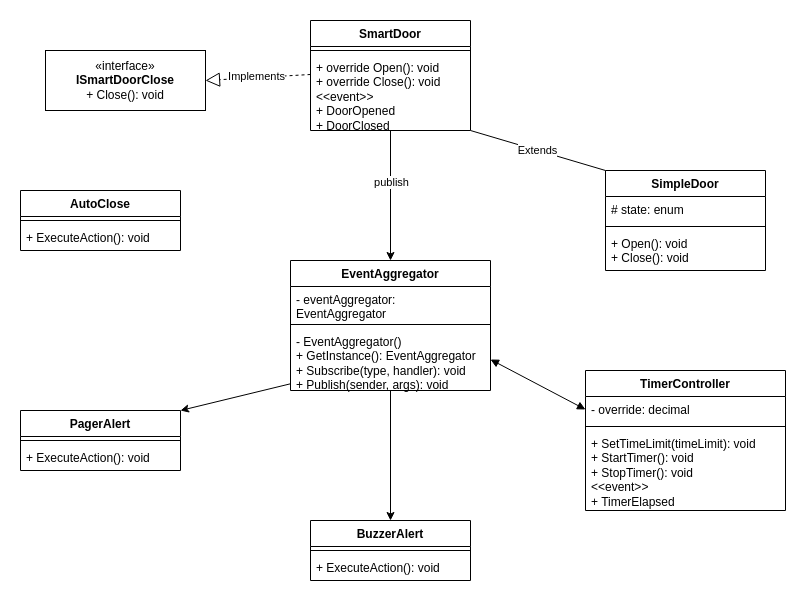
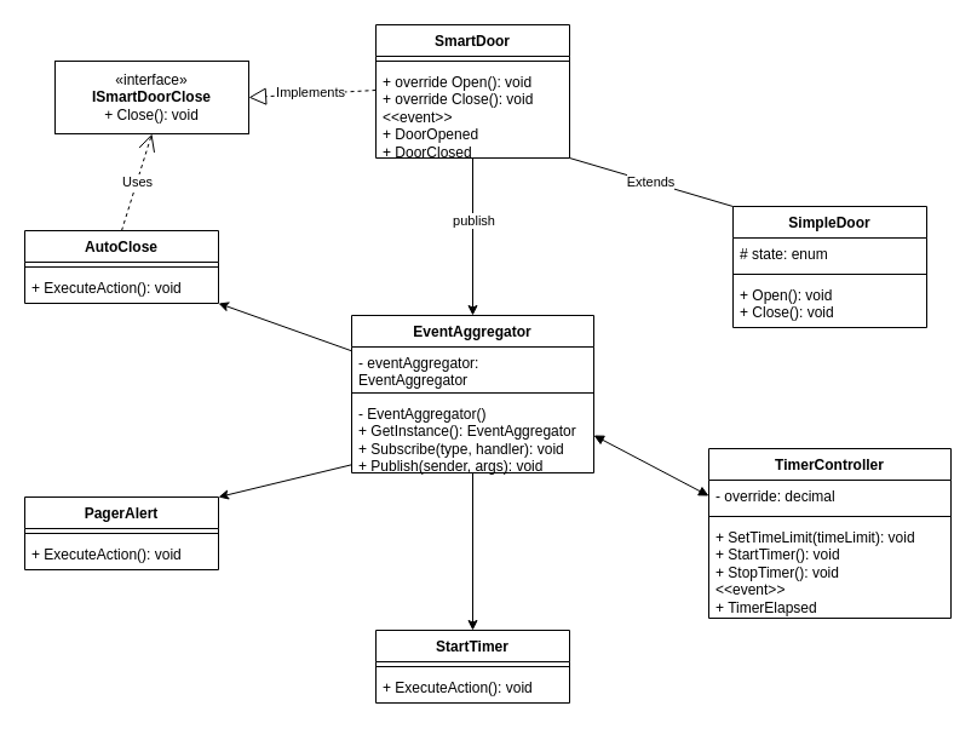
  <mxCell id="0" />
  <mxCell id="1" parent="0" />
  <mxCell id="2" value="SimpleDoor" style="swimlane;fontStyle=1;align=center;verticalAlign=top;childLayout=stackLayout;horizontal=1;startSize=26;horizontalStack=0;resizeParent=1;resizeParentMax=0;resizeLast=0;collapsible=1;marginBottom=0;whiteSpace=wrap;html=1;" vertex="1" parent="1"><mxGeometry x="605" y="170" width="160" height="100" as="geometry" /></mxCell>
  <mxCell id="3" value="# state: enum" style="text;strokeColor=none;fillColor=none;align=left;verticalAlign=top;spacingLeft=4;spacingRight=4;overflow=hidden;rotatable=0;points=[[0,0.5],[1,0.5]];portConstraint=eastwest;whiteSpace=wrap;html=1;" vertex="1" parent="2"><mxGeometry y="26" width="160" height="26" as="geometry" /></mxCell>
  <mxCell id="4" value="" style="line;strokeWidth=1;fillColor=none;align=left;verticalAlign=middle;spacingTop=-1;spacingLeft=3;spacingRight=3;rotatable=0;labelPosition=right;points=[];portConstraint=eastwest;strokeColor=inherit;" vertex="1" parent="2"><mxGeometry y="52" width="160" height="8" as="geometry" /></mxCell>
  <mxCell id="5" value="&lt;div&gt;+ Open(): void&lt;/div&gt;&lt;div&gt;+ Close(): void&lt;br&gt;&lt;/div&gt;" style="text;strokeColor=none;fillColor=none;align=left;verticalAlign=top;spacingLeft=4;spacingRight=4;overflow=hidden;rotatable=0;points=[[0,0.5],[1,0.5]];portConstraint=eastwest;whiteSpace=wrap;html=1;" vertex="1" parent="2"><mxGeometry y="60" width="160" height="40" as="geometry" /></mxCell>
  <mxCell id="6" style="edgeStyle=orthogonalEdgeStyle;rounded=0;orthogonalLoop=1;jettySize=auto;html=1;entryX=0.5;entryY=0;entryDx=0;entryDy=0;" edge="1" parent="1" source="8" target="27"><mxGeometry relative="1" as="geometry" /></mxCell>
  <mxCell id="7" value="publish" style="edgeLabel;html=1;align=center;verticalAlign=middle;resizable=0;points=[];" vertex="1" connectable="0" parent="6"><mxGeometry x="-0.215" relative="1" as="geometry"><mxPoint as="offset" /></mxGeometry></mxCell>
  <mxCell id="8" value="SmartDoor" style="swimlane;fontStyle=1;align=center;verticalAlign=top;childLayout=stackLayout;horizontal=1;startSize=26;horizontalStack=0;resizeParent=1;resizeParentMax=0;resizeLast=0;collapsible=1;marginBottom=0;whiteSpace=wrap;html=1;" vertex="1" parent="1"><mxGeometry x="310" y="20" width="160" height="110" as="geometry" /></mxCell>
  <mxCell id="9" value="" style="line;strokeWidth=1;fillColor=none;align=left;verticalAlign=middle;spacingTop=-1;spacingLeft=3;spacingRight=3;rotatable=0;labelPosition=right;points=[];portConstraint=eastwest;strokeColor=inherit;" vertex="1" parent="8"><mxGeometry y="26" width="160" height="8" as="geometry" /></mxCell>
  <mxCell id="10" value="&lt;div&gt;+ override Open(): void&lt;/div&gt;&lt;div&gt;+ override Close(): void&lt;/div&gt;&lt;div&gt;&amp;lt;&amp;lt;event&amp;gt;&amp;gt;&lt;/div&gt;&lt;div&gt;+ DoorOpened&lt;br&gt;&lt;/div&gt;&lt;div&gt;+ DoorClosed&lt;br&gt;&lt;/div&gt;" style="text;strokeColor=none;fillColor=none;align=left;verticalAlign=top;spacingLeft=4;spacingRight=4;overflow=hidden;rotatable=0;points=[[0,0.5],[1,0.5]];portConstraint=eastwest;whiteSpace=wrap;html=1;" vertex="1" parent="8"><mxGeometry y="34" width="160" height="76" as="geometry" /></mxCell>
  <mxCell id="11" value="TimerController" style="swimlane;fontStyle=1;align=center;verticalAlign=top;childLayout=stackLayout;horizontal=1;startSize=26;horizontalStack=0;resizeParent=1;resizeParentMax=0;resizeLast=0;collapsible=1;marginBottom=0;whiteSpace=wrap;html=1;" vertex="1" parent="1"><mxGeometry x="585" y="370" width="200" height="140" as="geometry" /></mxCell>
  <mxCell id="12" value="- override: decimal" style="text;strokeColor=none;fillColor=none;align=left;verticalAlign=top;spacingLeft=4;spacingRight=4;overflow=hidden;rotatable=0;points=[[0,0.5],[1,0.5]];portConstraint=eastwest;whiteSpace=wrap;html=1;" vertex="1" parent="11"><mxGeometry y="26" width="200" height="26" as="geometry" /></mxCell>
  <mxCell id="13" value="" style="line;strokeWidth=1;fillColor=none;align=left;verticalAlign=middle;spacingTop=-1;spacingLeft=3;spacingRight=3;rotatable=0;labelPosition=right;points=[];portConstraint=eastwest;strokeColor=inherit;" vertex="1" parent="11"><mxGeometry y="52" width="200" height="8" as="geometry" /></mxCell>
  <mxCell id="14" value="&lt;div&gt;+ SetTimeLimit(timeLimit): void&lt;br&gt;&lt;/div&gt;&lt;div&gt;+ StartTimer(): void&lt;/div&gt;&lt;div&gt;+ StopTimer(): void&lt;/div&gt;&lt;div&gt;&amp;lt;&amp;lt;event&amp;gt;&amp;gt;&lt;/div&gt;&lt;div&gt;+ TimerElapsed&lt;br&gt;&lt;/div&gt;" style="text;strokeColor=none;fillColor=none;align=left;verticalAlign=top;spacingLeft=4;spacingRight=4;overflow=hidden;rotatable=0;points=[[0,0.5],[1,0.5]];portConstraint=eastwest;whiteSpace=wrap;html=1;" vertex="1" parent="11"><mxGeometry y="60" width="200" height="80" as="geometry" /></mxCell>
- <mxCell id="15" value="BuzzerAlert" style="swimlane;fontStyle=1;align=center;verticalAlign=top;childLayout=stackLayout;horizontal=1;startSize=26;horizontalStack=0;resizeParent=1;resizeParentMax=0;resizeLast=0;collapsible=1;marginBottom=0;whiteSpace=wrap;html=1;" vertex="1" parent="1"><mxGeometry x="310" y="520" width="160" height="60" as="geometry" /></mxCell>
+ <mxCell id="15" value="StartTimer" style="swimlane;fontStyle=1;align=center;verticalAlign=top;childLayout=stackLayout;horizontal=1;startSize=26;horizontalStack=0;resizeParent=1;resizeParentMax=0;resizeLast=0;collapsible=1;marginBottom=0;whiteSpace=wrap;html=1;" vertex="1" parent="1"><mxGeometry x="310" y="520" width="160" height="60" as="geometry" /></mxCell>
  <mxCell id="16" value="" style="line;strokeWidth=1;fillColor=none;align=left;verticalAlign=middle;spacingTop=-1;spacingLeft=3;spacingRight=3;rotatable=0;labelPosition=right;points=[];portConstraint=eastwest;strokeColor=inherit;" vertex="1" parent="15"><mxGeometry y="26" width="160" height="8" as="geometry" /></mxCell>
  <mxCell id="17" value="+ ExecuteAction(): void" style="text;strokeColor=none;fillColor=none;align=left;verticalAlign=top;spacingLeft=4;spacingRight=4;overflow=hidden;rotatable=0;points=[[0,0.5],[1,0.5]];portConstraint=eastwest;whiteSpace=wrap;html=1;" vertex="1" parent="15"><mxGeometry y="34" width="160" height="26" as="geometry" /></mxCell>
  <mxCell id="18" value="PagerAlert" style="swimlane;fontStyle=1;align=center;verticalAlign=top;childLayout=stackLayout;horizontal=1;startSize=26;horizontalStack=0;resizeParent=1;resizeParentMax=0;resizeLast=0;collapsible=1;marginBottom=0;whiteSpace=wrap;html=1;" vertex="1" parent="1"><mxGeometry x="20" y="410" width="160" height="60" as="geometry" /></mxCell>
  <mxCell id="19" value="" style="line;strokeWidth=1;fillColor=none;align=left;verticalAlign=middle;spacingTop=-1;spacingLeft=3;spacingRight=3;rotatable=0;labelPosition=right;points=[];portConstraint=eastwest;strokeColor=inherit;" vertex="1" parent="18"><mxGeometry y="26" width="160" height="8" as="geometry" /></mxCell>
  <mxCell id="20" value="+ ExecuteAction(): void" style="text;strokeColor=none;fillColor=none;align=left;verticalAlign=top;spacingLeft=4;spacingRight=4;overflow=hidden;rotatable=0;points=[[0,0.5],[1,0.5]];portConstraint=eastwest;whiteSpace=wrap;html=1;" vertex="1" parent="18"><mxGeometry y="34" width="160" height="26" as="geometry" /></mxCell>
  <mxCell id="21" value="AutoClose" style="swimlane;fontStyle=1;align=center;verticalAlign=top;childLayout=stackLayout;horizontal=1;startSize=26;horizontalStack=0;resizeParent=1;resizeParentMax=0;resizeLast=0;collapsible=1;marginBottom=0;whiteSpace=wrap;html=1;" vertex="1" parent="1"><mxGeometry x="20" y="190" width="160" height="60" as="geometry" /></mxCell>
  <mxCell id="22" value="" style="line;strokeWidth=1;fillColor=none;align=left;verticalAlign=middle;spacingTop=-1;spacingLeft=3;spacingRight=3;rotatable=0;labelPosition=right;points=[];portConstraint=eastwest;strokeColor=inherit;" vertex="1" parent="21"><mxGeometry y="26" width="160" height="8" as="geometry" /></mxCell>
  <mxCell id="23" value="+ ExecuteAction(): void" style="text;strokeColor=none;fillColor=none;align=left;verticalAlign=top;spacingLeft=4;spacingRight=4;overflow=hidden;rotatable=0;points=[[0,0.5],[1,0.5]];portConstraint=eastwest;whiteSpace=wrap;html=1;" vertex="1" parent="21"><mxGeometry y="34" width="160" height="26" as="geometry" /></mxCell>
  <mxCell id="24" value="Extends" style="endArrow=none;endSize=16;endFill=0;html=1;rounded=0;exitX=1;exitY=1;exitDx=0;exitDy=0;entryX=0;entryY=0;entryDx=0;entryDy=0;" edge="1" parent="1" source="8" target="2"><mxGeometry width="160" relative="1" as="geometry"><mxPoint x="285" y="510" as="sourcePoint" /><mxPoint x="445" y="510" as="targetPoint" /></mxGeometry></mxCell>
  <mxCell id="25" style="edgeStyle=orthogonalEdgeStyle;rounded=0;orthogonalLoop=1;jettySize=auto;html=1;entryX=0.5;entryY=0;entryDx=0;entryDy=0;" edge="1" parent="1" source="27" target="15"><mxGeometry relative="1" as="geometry" /></mxCell>
+ <mxCell id="26" style="rounded=0;orthogonalLoop=1;jettySize=auto;html=1;entryX=1;entryY=1;entryDx=0;entryDy=0;" edge="1" parent="1" source="27" target="21"><mxGeometry relative="1" as="geometry" /></mxCell>
  <mxCell id="27" value="EventAggregator" style="swimlane;fontStyle=1;align=center;verticalAlign=top;childLayout=stackLayout;horizontal=1;startSize=26;horizontalStack=0;resizeParent=1;resizeParentMax=0;resizeLast=0;collapsible=1;marginBottom=0;whiteSpace=wrap;html=1;" vertex="1" parent="1"><mxGeometry x="290" y="260" width="200" height="130" as="geometry" /></mxCell>
  <mxCell id="28" value="&lt;div&gt;- eventAggregator: EventAggregator&lt;/div&gt;&lt;div&gt;- subscriberList: dictionary&lt;/div&gt;" style="text;strokeColor=none;fillColor=none;align=left;verticalAlign=top;spacingLeft=4;spacingRight=4;overflow=hidden;rotatable=0;points=[[0,0.5],[1,0.5]];portConstraint=eastwest;whiteSpace=wrap;html=1;" vertex="1" parent="27"><mxGeometry y="26" width="200" height="34" as="geometry" /></mxCell>
  <mxCell id="29" value="" style="line;strokeWidth=1;fillColor=none;align=left;verticalAlign=middle;spacingTop=-1;spacingLeft=3;spacingRight=3;rotatable=0;labelPosition=right;points=[];portConstraint=eastwest;strokeColor=inherit;" vertex="1" parent="27"><mxGeometry y="60" width="200" height="8" as="geometry" /></mxCell>
  <mxCell id="30" value="&lt;div&gt;- EventAggregator()&lt;/div&gt;&lt;div&gt;+ GetInstance(): EventAggregator&lt;br&gt;&lt;/div&gt;&lt;div&gt;+ Subscribe(type, handler): void&lt;/div&gt;&lt;div&gt;+ Publish(sender, args): void&lt;br&gt;&lt;/div&gt;" style="text;strokeColor=none;fillColor=none;align=left;verticalAlign=top;spacingLeft=4;spacingRight=4;overflow=hidden;rotatable=0;points=[[0,0.5],[1,0.5]];portConstraint=eastwest;whiteSpace=wrap;html=1;" vertex="1" parent="27"><mxGeometry y="68" width="200" height="62" as="geometry" /></mxCell>
  <mxCell id="31" value="«interface»&lt;br&gt;&lt;div&gt;&lt;b&gt;ISmartDoorClose&lt;/b&gt;&lt;/div&gt;&lt;div&gt;+ Close(): void&lt;br&gt;&lt;/div&gt;" style="html=1;whiteSpace=wrap;" vertex="1" parent="1"><mxGeometry x="45" y="50" width="160" height="60" as="geometry" /></mxCell>
+ <mxCell id="32" value="Uses" style="endArrow=open;endSize=12;dashed=1;html=1;rounded=0;exitX=0.5;exitY=0;exitDx=0;exitDy=0;entryX=0.5;entryY=1;entryDx=0;entryDy=0;" edge="1" parent="1" source="21" target="31"><mxGeometry width="160" relative="1" as="geometry"><mxPoint x="285" y="320" as="sourcePoint" /><mxPoint x="445" y="320" as="targetPoint" /></mxGeometry></mxCell>
  <mxCell id="33" value="" style="endArrow=block;dashed=1;endFill=0;endSize=12;html=1;rounded=0;entryX=1;entryY=0.5;entryDx=0;entryDy=0;exitX=0;exitY=0.263;exitDx=0;exitDy=0;exitPerimeter=0;" edge="1" parent="1" source="10" target="31"><mxGeometry width="160" relative="1" as="geometry"><mxPoint x="265" y="210" as="sourcePoint" /><mxPoint x="425" y="210" as="targetPoint" /></mxGeometry></mxCell>
  <mxCell id="34" value="Implements" style="edgeLabel;html=1;align=center;verticalAlign=middle;resizable=0;points=[];" vertex="1" connectable="0" parent="33"><mxGeometry x="0.019" y="-2" relative="1" as="geometry"><mxPoint as="offset" /></mxGeometry></mxCell>
  <mxCell id="35" style="rounded=0;orthogonalLoop=1;jettySize=auto;html=1;entryX=1;entryY=0;entryDx=0;entryDy=0;" edge="1" parent="1" source="30" target="18"><mxGeometry relative="1" as="geometry" /></mxCell>
  <mxCell id="36" value="" style="endArrow=block;startArrow=block;endFill=1;startFill=1;html=1;rounded=0;entryX=0;entryY=0.5;entryDx=0;entryDy=0;exitX=1;exitY=0.5;exitDx=0;exitDy=0;" edge="1" parent="1" source="30" target="12"><mxGeometry width="160" relative="1" as="geometry"><mxPoint x="415" y="460" as="sourcePoint" /><mxPoint x="575" y="460" as="targetPoint" /></mxGeometry></mxCell>
